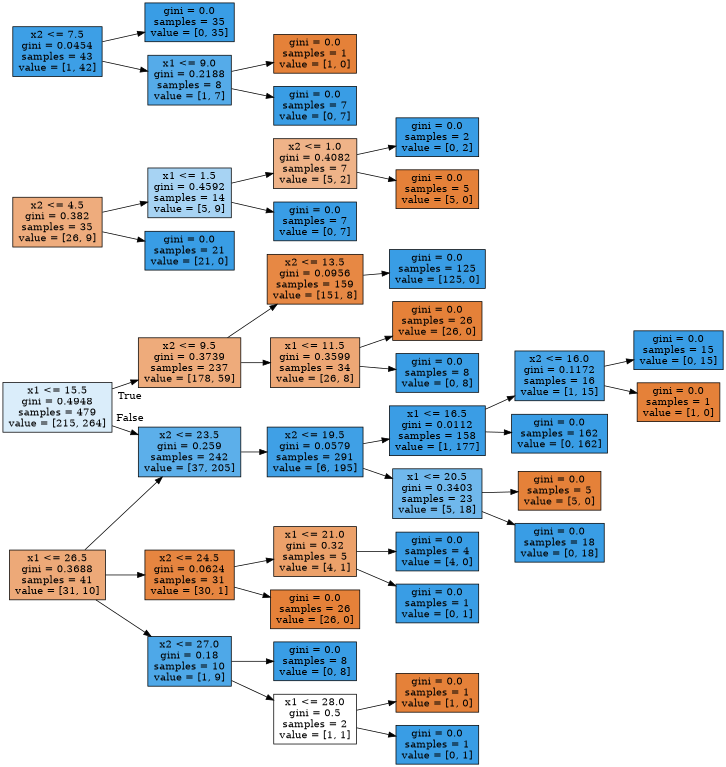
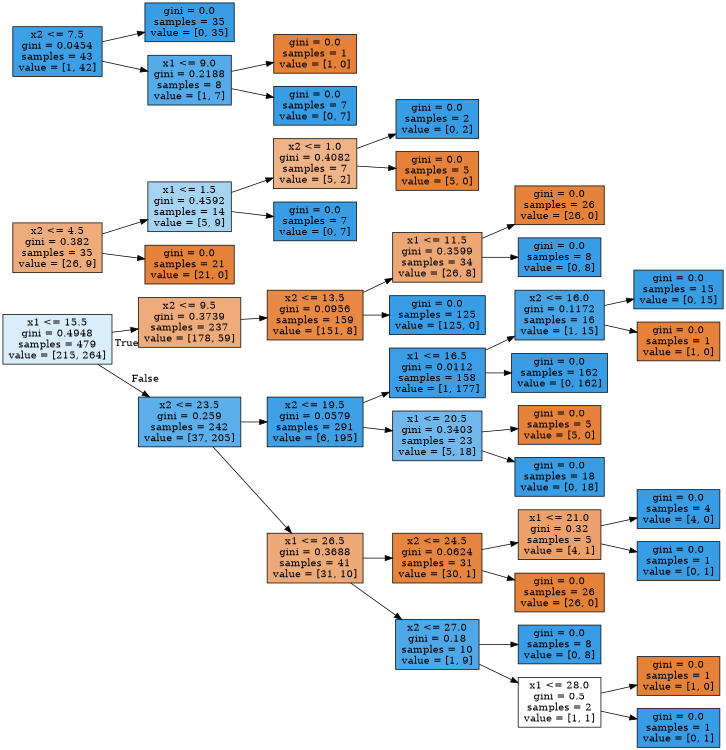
  digraph {
    rankdir=LR
    node [color=black fillcolor="#399de5ff" shape=box style=filled]
    n1 [fillcolor="#399de52f" label="x1 <= 15.5\ngini = 0.4948\nsamples = 479\nvalue = [215, 264]"]
    n2 [fillcolor="#e58139aa" label="x2 <= 9.5\ngini = 0.3739\nsamples = 237\nvalue = [178, 59]"]
    n3 [fillcolor="#399de5d1" label="x2 <= 23.5\ngini = 0.259\nsamples = 242\nvalue = [37, 205]"]
    n4 [fillcolor="#e58139f1" label="x2 <= 13.5\ngini = 0.0956\nsamples = 159\nvalue = [151, 8]"]
    n5 [fillcolor="#399de5f7" label="x2 <= 19.5\ngini = 0.0579\nsamples = 291\nvalue = [6, 195]"]
    n6 [fillcolor="#e58139ad" label="x1 <= 26.5\ngini = 0.3688\nsamples = 41\nvalue = [31, 10]"]
    n7 [fillcolor="#e58139b1" label="x1 <= 11.5\ngini = 0.3599\nsamples = 34\nvalue = [26, 8]"]
    n8 [label="gini = 0.0\nsamples = 125\nvalue = [125, 0]"]
    n9 [fillcolor="#e58139a7" label="x2 <= 4.5\ngini = 0.382\nsamples = 35\nvalue = [26, 9]"]
    n10 [fillcolor="#399de571" label="x1 <= 1.5\ngini = 0.4592\nsamples = 14\nvalue = [5, 9]"]
-   n11 [label="gini = 0.0\nsamples = 21\nvalue = [21, 0]"]
+   n11 [fillcolor="#e58139ff" label="gini = 0.0\nsamples = 21\nvalue = [21, 0]"]
    n12 [fillcolor="#399de5f9" label="x2 <= 7.5\ngini = 0.0454\nsamples = 43\nvalue = [1, 42]"]
    n13 [label="gini = 0.0\nsamples = 35\nvalue = [0, 35]"]
    n14 [fillcolor="#399de5db" label="x1 <= 9.0\ngini = 0.2188\nsamples = 8\nvalue = [1, 7]"]
    n15 [fillcolor="#e5813999" label="x2 <= 1.0\ngini = 0.4082\nsamples = 7\nvalue = [5, 2]"]
    n16 [label="gini = 0.0\nsamples = 7\nvalue = [0, 7]"]
    n17 [label="gini = 0.0\nsamples = 2\nvalue = [0, 2]"]
    n18 [fillcolor="#e58139ff" label="gini = 0.0\nsamples = 5\nvalue = [5, 0]"]
    n19 [fillcolor="#e58139ff" label="gini = 0.0\nsamples = 1\nvalue = [1, 0]"]
    n20 [label="gini = 0.0\nsamples = 7\nvalue = [0, 7]"]
    n21 [fillcolor="#e58139ff" label="gini = 0.0\nsamples = 26\nvalue = [26, 0]"]
    n22 [label="gini = 0.0\nsamples = 8\nvalue = [0, 8]"]
    n23 [fillcolor="#399de5fe" label="x1 <= 16.5\ngini = 0.0112\nsamples = 158\nvalue = [1, 177]"]
    n24 [fillcolor="#399de5b8" label="x1 <= 20.5\ngini = 0.3403\nsamples = 23\nvalue = [5, 18]"]
    n25 [fillcolor="#e58139f6" label="x2 <= 24.5\ngini = 0.0624\nsamples = 31\nvalue = [30, 1]"]
    n26 [fillcolor="#399de5e3" label="x2 <= 27.0\ngini = 0.18\nsamples = 10\nvalue = [1, 9]"]
    n27 [fillcolor="#399de5ee" label="x2 <= 16.0\ngini = 0.1172\nsamples = 16\nvalue = [1, 15]"]
    n28 [label="gini = 0.0\nsamples = 162\nvalue = [0, 162]"]
    n29 [fillcolor="#e58139ff" label="gini = 0.0\nsamples = 5\nvalue = [5, 0]"]
    n30 [label="gini = 0.0\nsamples = 18\nvalue = [0, 18]"]
    n31 [label="gini = 0.0\nsamples = 15\nvalue = [0, 15]"]
    n32 [fillcolor="#e58139ff" label="gini = 0.0\nsamples = 1\nvalue = [1, 0]"]
    n33 [fillcolor="#e58139bf" label="x1 <= 21.0\ngini = 0.32\nsamples = 5\nvalue = [4, 1]"]
    n34 [fillcolor="#e58139ff" label="gini = 0.0\nsamples = 26\nvalue = [26, 0]"]
    n35 [label="gini = 0.0\nsamples = 8\nvalue = [0, 8]"]
    n36 [fillcolor="#e5813900" label="x1 <= 28.0\ngini = 0.5\nsamples = 2\nvalue = [1, 1]"]
    n37 [label="gini = 0.0\nsamples = 4\nvalue = [4, 0]"]
    n38 [label="gini = 0.0\nsamples = 1\nvalue = [0, 1]"]
    n39 [fillcolor="#e58139ff" label="gini = 0.0\nsamples = 1\nvalue = [1, 0]"]
    n40 [label="gini = 0.0\nsamples = 1\nvalue = [0, 1]"]
    n1 -> n2 [headlabel=True labelangle=45 labeldistance=2.5]
    n1 -> n3 [headlabel=False labelangle=-45 labeldistance=2.5]
    n2 -> n4
    n3 -> n5
-   n6 -> n3
-   n2 -> n7
+   n3 -> n6
+   n4 -> n7
    n4 -> n8
    n5 -> n23
    n5 -> n24
    n6 -> n25
    n6 -> n26
    n7 -> n21
    n7 -> n22
    n9 -> n10
    n9 -> n11
    n10 -> n15
    n10 -> n16
    n12 -> n13
    n12 -> n14
    n14 -> n19
    n14 -> n20
    n15 -> n17
    n15 -> n18
    n23 -> n27
    n23 -> n28
    n24 -> n29
    n24 -> n30
    n25 -> n33
    n25 -> n34
    n26 -> n35
    n26 -> n36
    n27 -> n31
    n27 -> n32
    n33 -> n37
    n33 -> n38
    n36 -> n39
    n36 -> n40
  }
